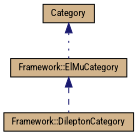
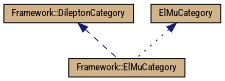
  digraph {
    fontname="Roboto Condensed"
    node [color=black fillcolor=tan fontname="Roboto Condensed" fontsize=10 shape=record style=filled]
    edge [color=midnightblue dir=back fontname="Roboto Condensed" fontsize=10 labelfontname=Helvetica labelfontsize=10]
    n1 [fontcolor=black height=0.2 label="Framework::ElMuCategory" width=0.4]
    n2 [height=0.2 label="Framework::DileptonCategory" width=0.4]
-   n3 [height=0.2 label=Category width=0.4]
-   n1 -> n2 [style=dashed]
+   n3 [height=0.2 label=ElMuCategory width=0.4]
+   n2 -> n1 [style=dashed]
    n3 -> n1 [style=dotted]
  }
